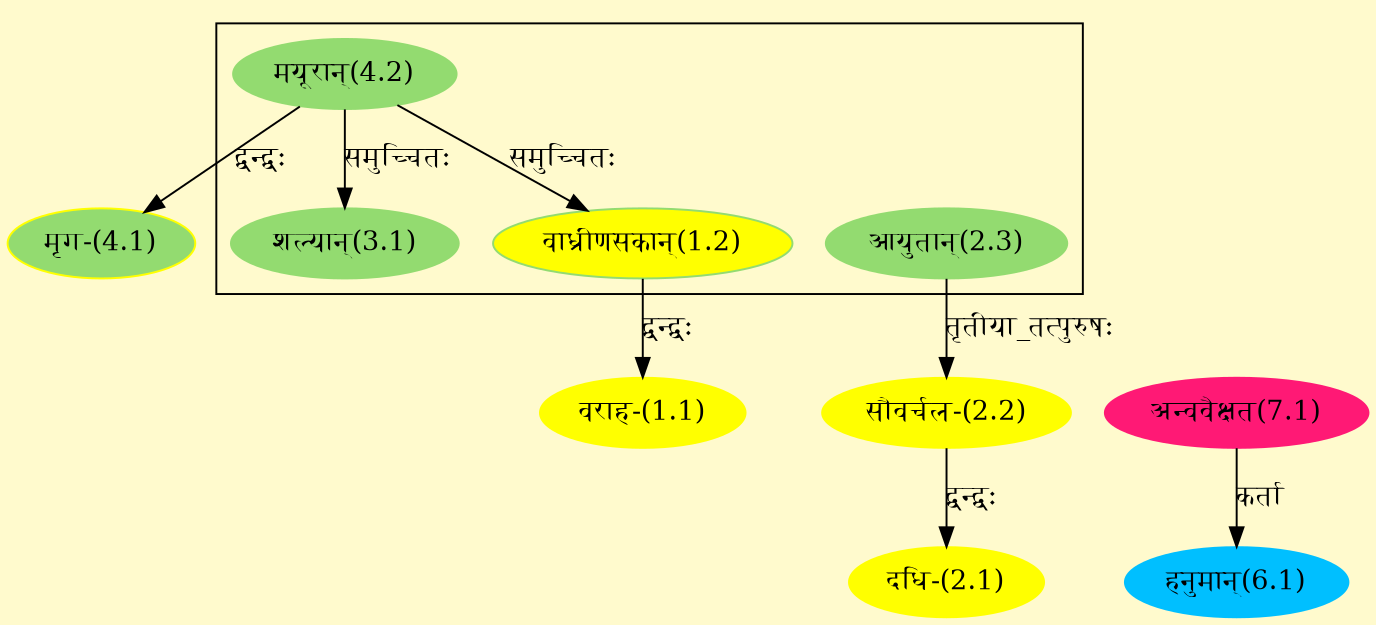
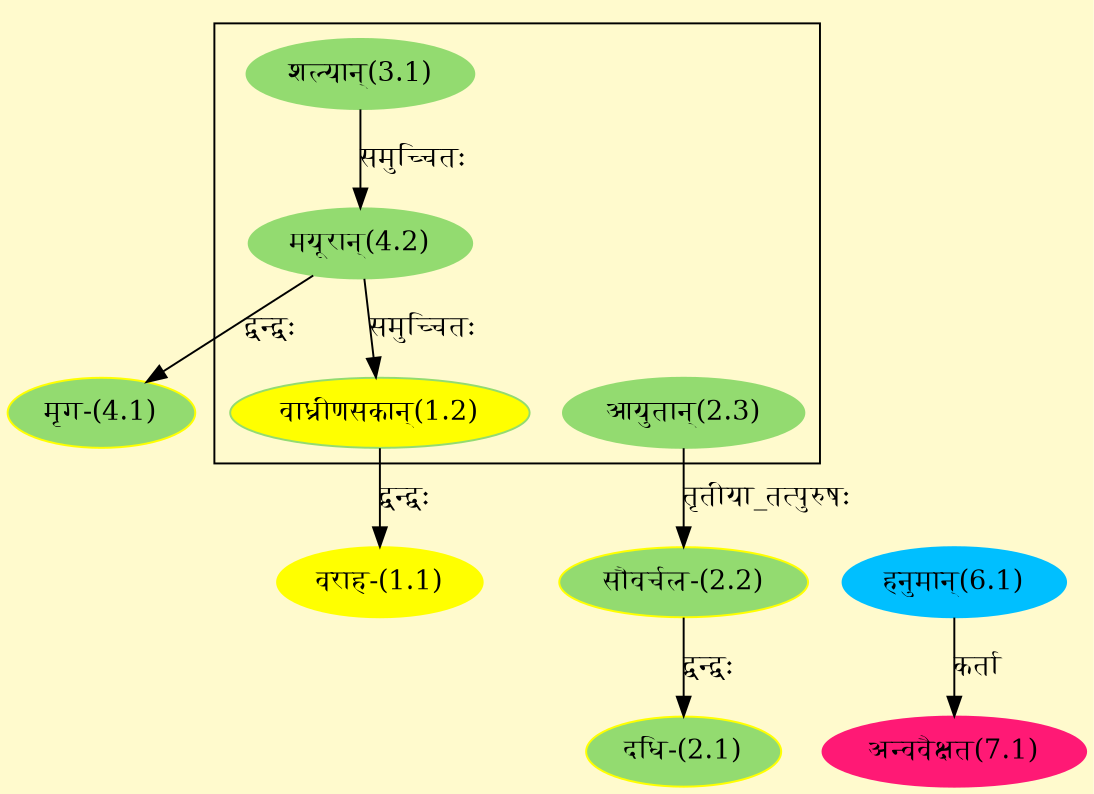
  digraph {
    bgcolor=lemonchiffon1
    compound=true
    rankdir=BT
    node [color="#93DB70" style=filled]
    edge [dir=back]
    n1 [fillcolor="#FFFF00" label="वाध्रीणसकान्(1.2)"]
    n2 [label="मयूरान्(4.2)"]
    n3 [label="आयुतान्(2.3)"]
    n4 [label="शल्यान्(3.1)"]
    n5 [color="#FF1975" label="अन्ववैक्षत(7.1)"]
    n6 [color="#FFFF00" label="वराह-(1.1)"]
-   n7 [color="#FFFF00" label="दधि-(2.1)"]
-   n8 [color="#FFFF00" label="सौवर्चल-(2.2)"]
+   n7 [color="#FFFF00" label="दधि-(2.1)" fillcolor="#93DB70"]
+   n8 [color="#FFFF00" label="सौवर्चल-(2.2)" fillcolor="#93DB70"]
    n9 [color="#FFFF00" fillcolor="#93DB70" label="मृग-(4.1)"]
    n10 [color="#00BFFF" label="हनुमान्(6.1)"]
    subgraph cluster_1 {
      n1
      n2
      n3
      n4
    }
    n1 -> n2 [label="समुच्चितः"]
-   n4 -> n2 [label="समुच्चितः"]
+   n2 -> n4 [label="समुच्चितः"]
    n6 -> n1 [label="द्वन्द्वः"]
    n7 -> n8 [label="द्वन्द्वः"]
    n8 -> n3 [label="तृतीया_तत्पुरुषः"]
    n9 -> n2 [label="द्वन्द्वः"]
-   n10 -> n5 [label="कर्ता"]
+   n5 -> n10 [label="कर्ता"]
  }
